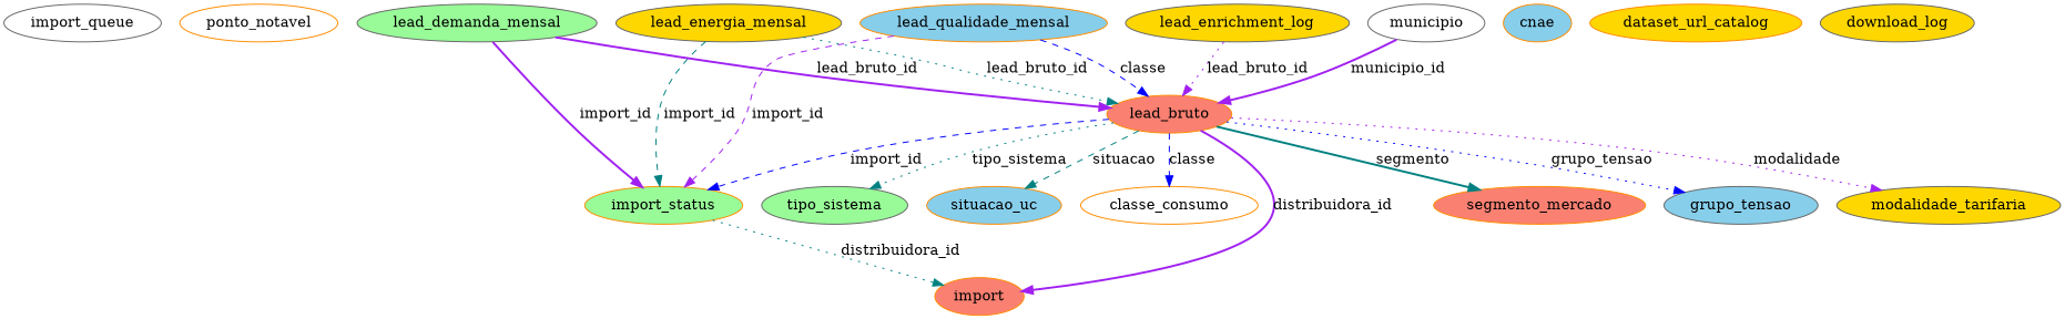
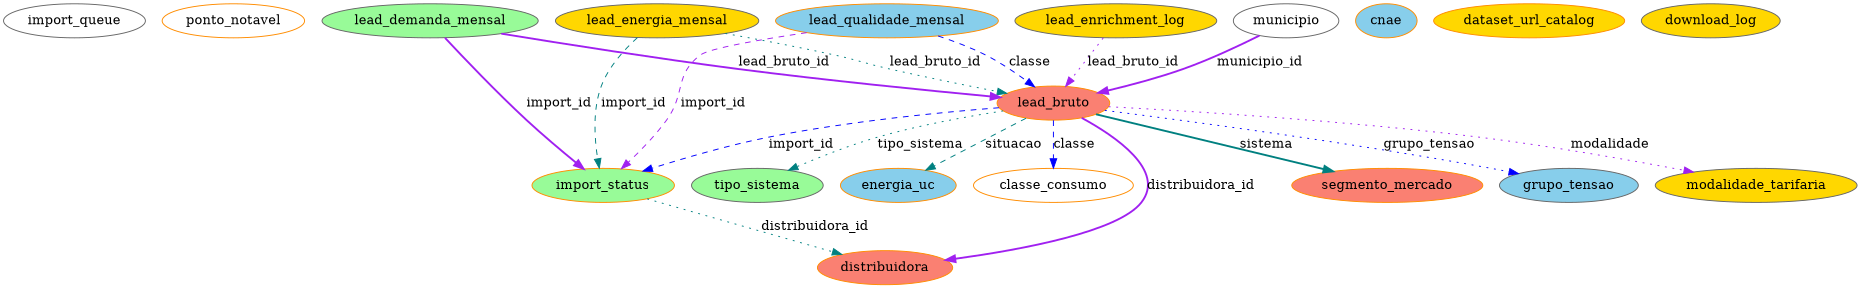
  digraph {
    node [color=darkorange fillcolor=gold style=filled]
    edge [color=purple style=dotted]
    import_queue [color=gray40 fillcolor=white]
    ponto_notavel [fillcolor=white]
    lead_energia_mensal [color=gray40]
    lead_bruto [fillcolor=salmon]
    import_status [fillcolor=palegreen]
    modalidade_tarifaria [color=gray40]
    tipo_sistema [color=gray40 fillcolor=palegreen]
-   situacao_uc [fillcolor=skyblue]
+   situacao_uc [fillcolor=skyblue label=energia_uc]
    classe_consumo [fillcolor=white]
-   distribuidora [fillcolor=salmon label=import]
+   distribuidora [fillcolor=salmon]
    segmento_mercado [fillcolor=salmon]
    grupo_tensao [color=gray40 fillcolor=skyblue]
    municipio [color=gray40 fillcolor=white]
    lead_qualidade_mensal [fillcolor=skyblue]
    lead_demanda_mensal [color=gray40 fillcolor=palegreen]
    lead_enrichment_log [color=gray40]
    cnae [fillcolor=skyblue]
    dataset_url_catalog
    download_log [color=gray40]
    lead_energia_mensal -> lead_bruto [color=teal label=lead_bruto_id]
    lead_energia_mensal -> import_status [color=teal label=import_id style=dashed]
    lead_bruto -> import_status [color=blue label=import_id style=dashed]
    lead_bruto -> modalidade_tarifaria [label=modalidade]
    lead_bruto -> tipo_sistema [color=teal label=tipo_sistema]
    lead_bruto -> situacao_uc [color=teal label=situacao style=dashed]
    lead_bruto -> classe_consumo [color=blue label=classe style=dashed]
    lead_bruto -> distribuidora [label=distribuidora_id style=bold]
-   lead_bruto -> segmento_mercado [color=teal label=segmento style=bold]
+   lead_bruto -> segmento_mercado [color=teal label=sistema style=bold]
    lead_bruto -> grupo_tensao [color=blue label=grupo_tensao]
    import_status -> distribuidora [color=teal label=distribuidora_id]
    municipio -> lead_bruto [label=municipio_id style=bold]
    lead_qualidade_mensal -> lead_bruto [color=blue label=classe style=dashed]
    lead_qualidade_mensal -> import_status [label=import_id style=dashed]
    lead_demanda_mensal -> lead_bruto [label=lead_bruto_id style=bold]
    lead_demanda_mensal -> import_status [label=import_id style=bold]
    lead_enrichment_log -> lead_bruto [label=lead_bruto_id]
  }
